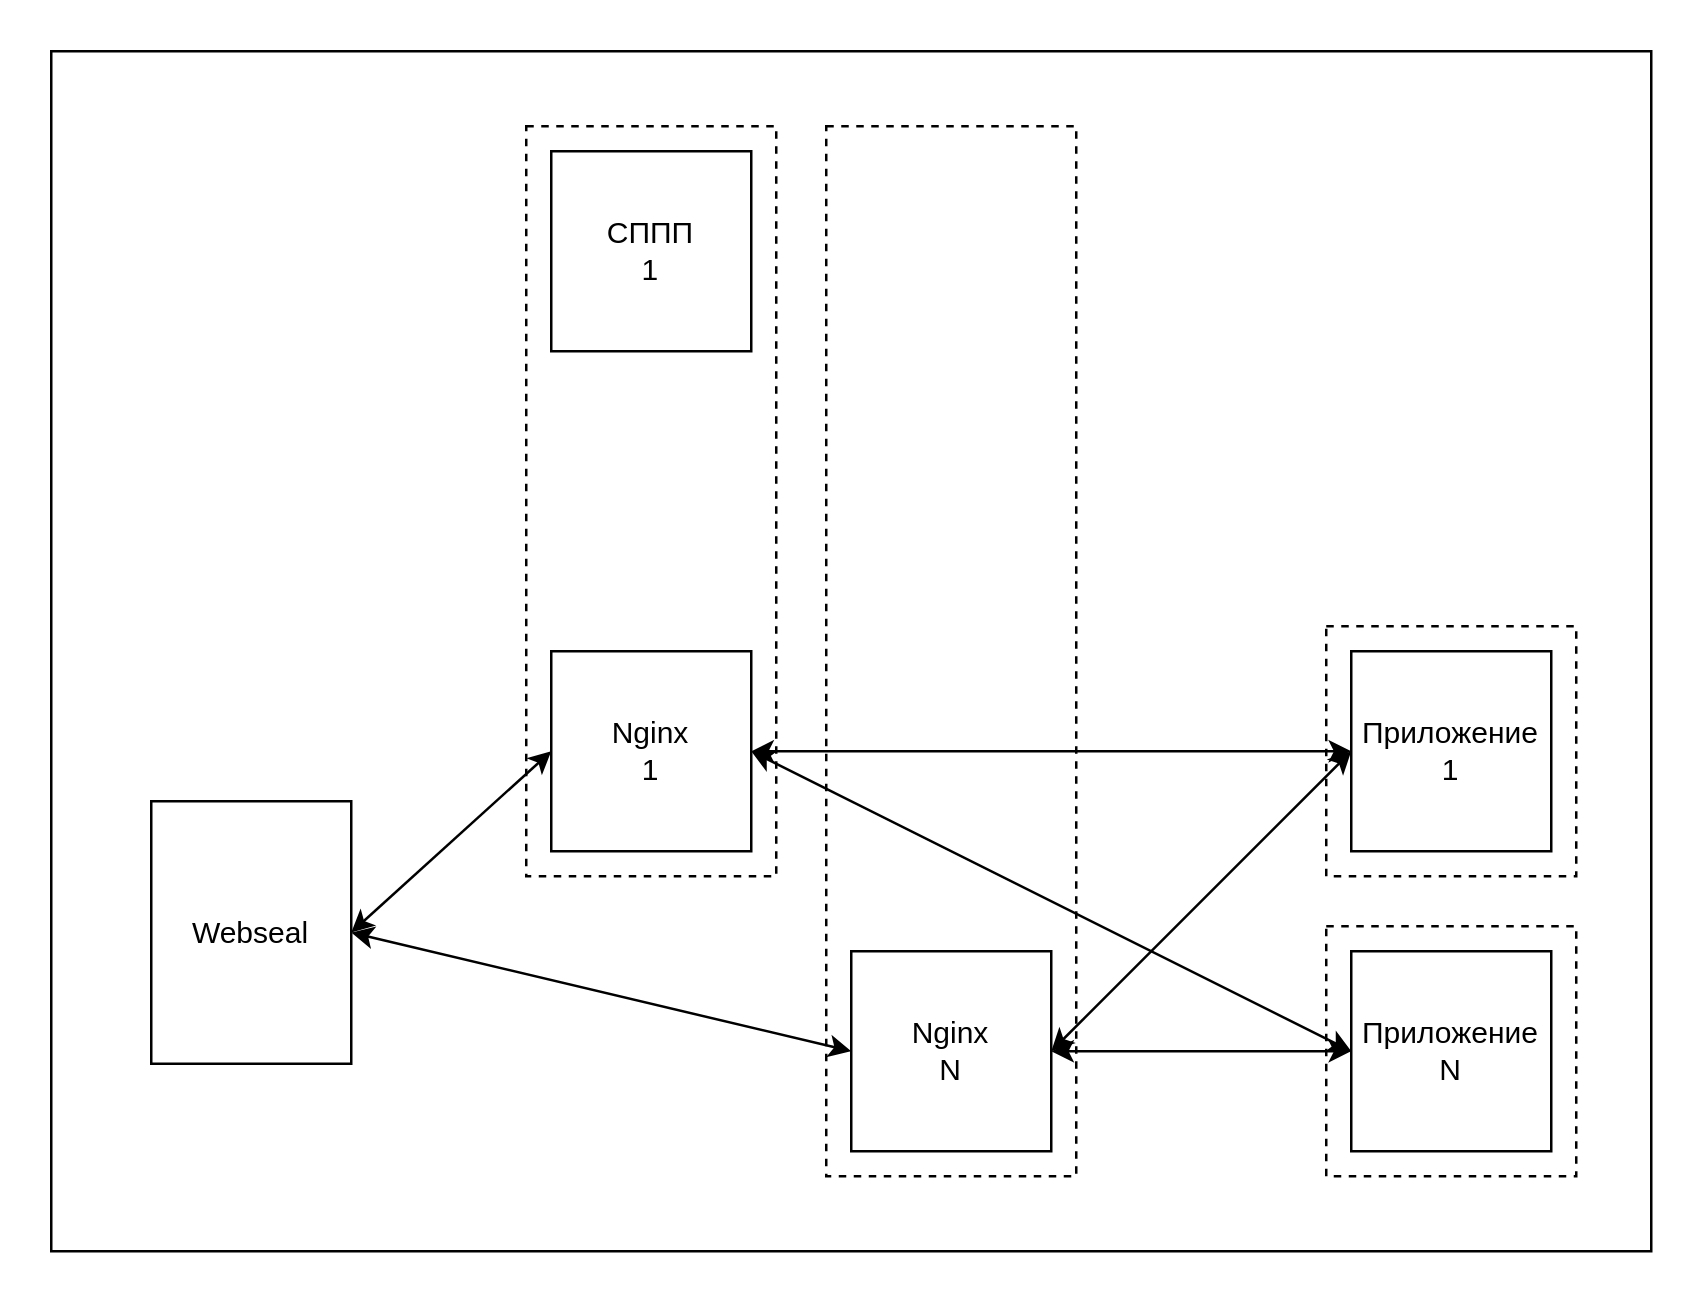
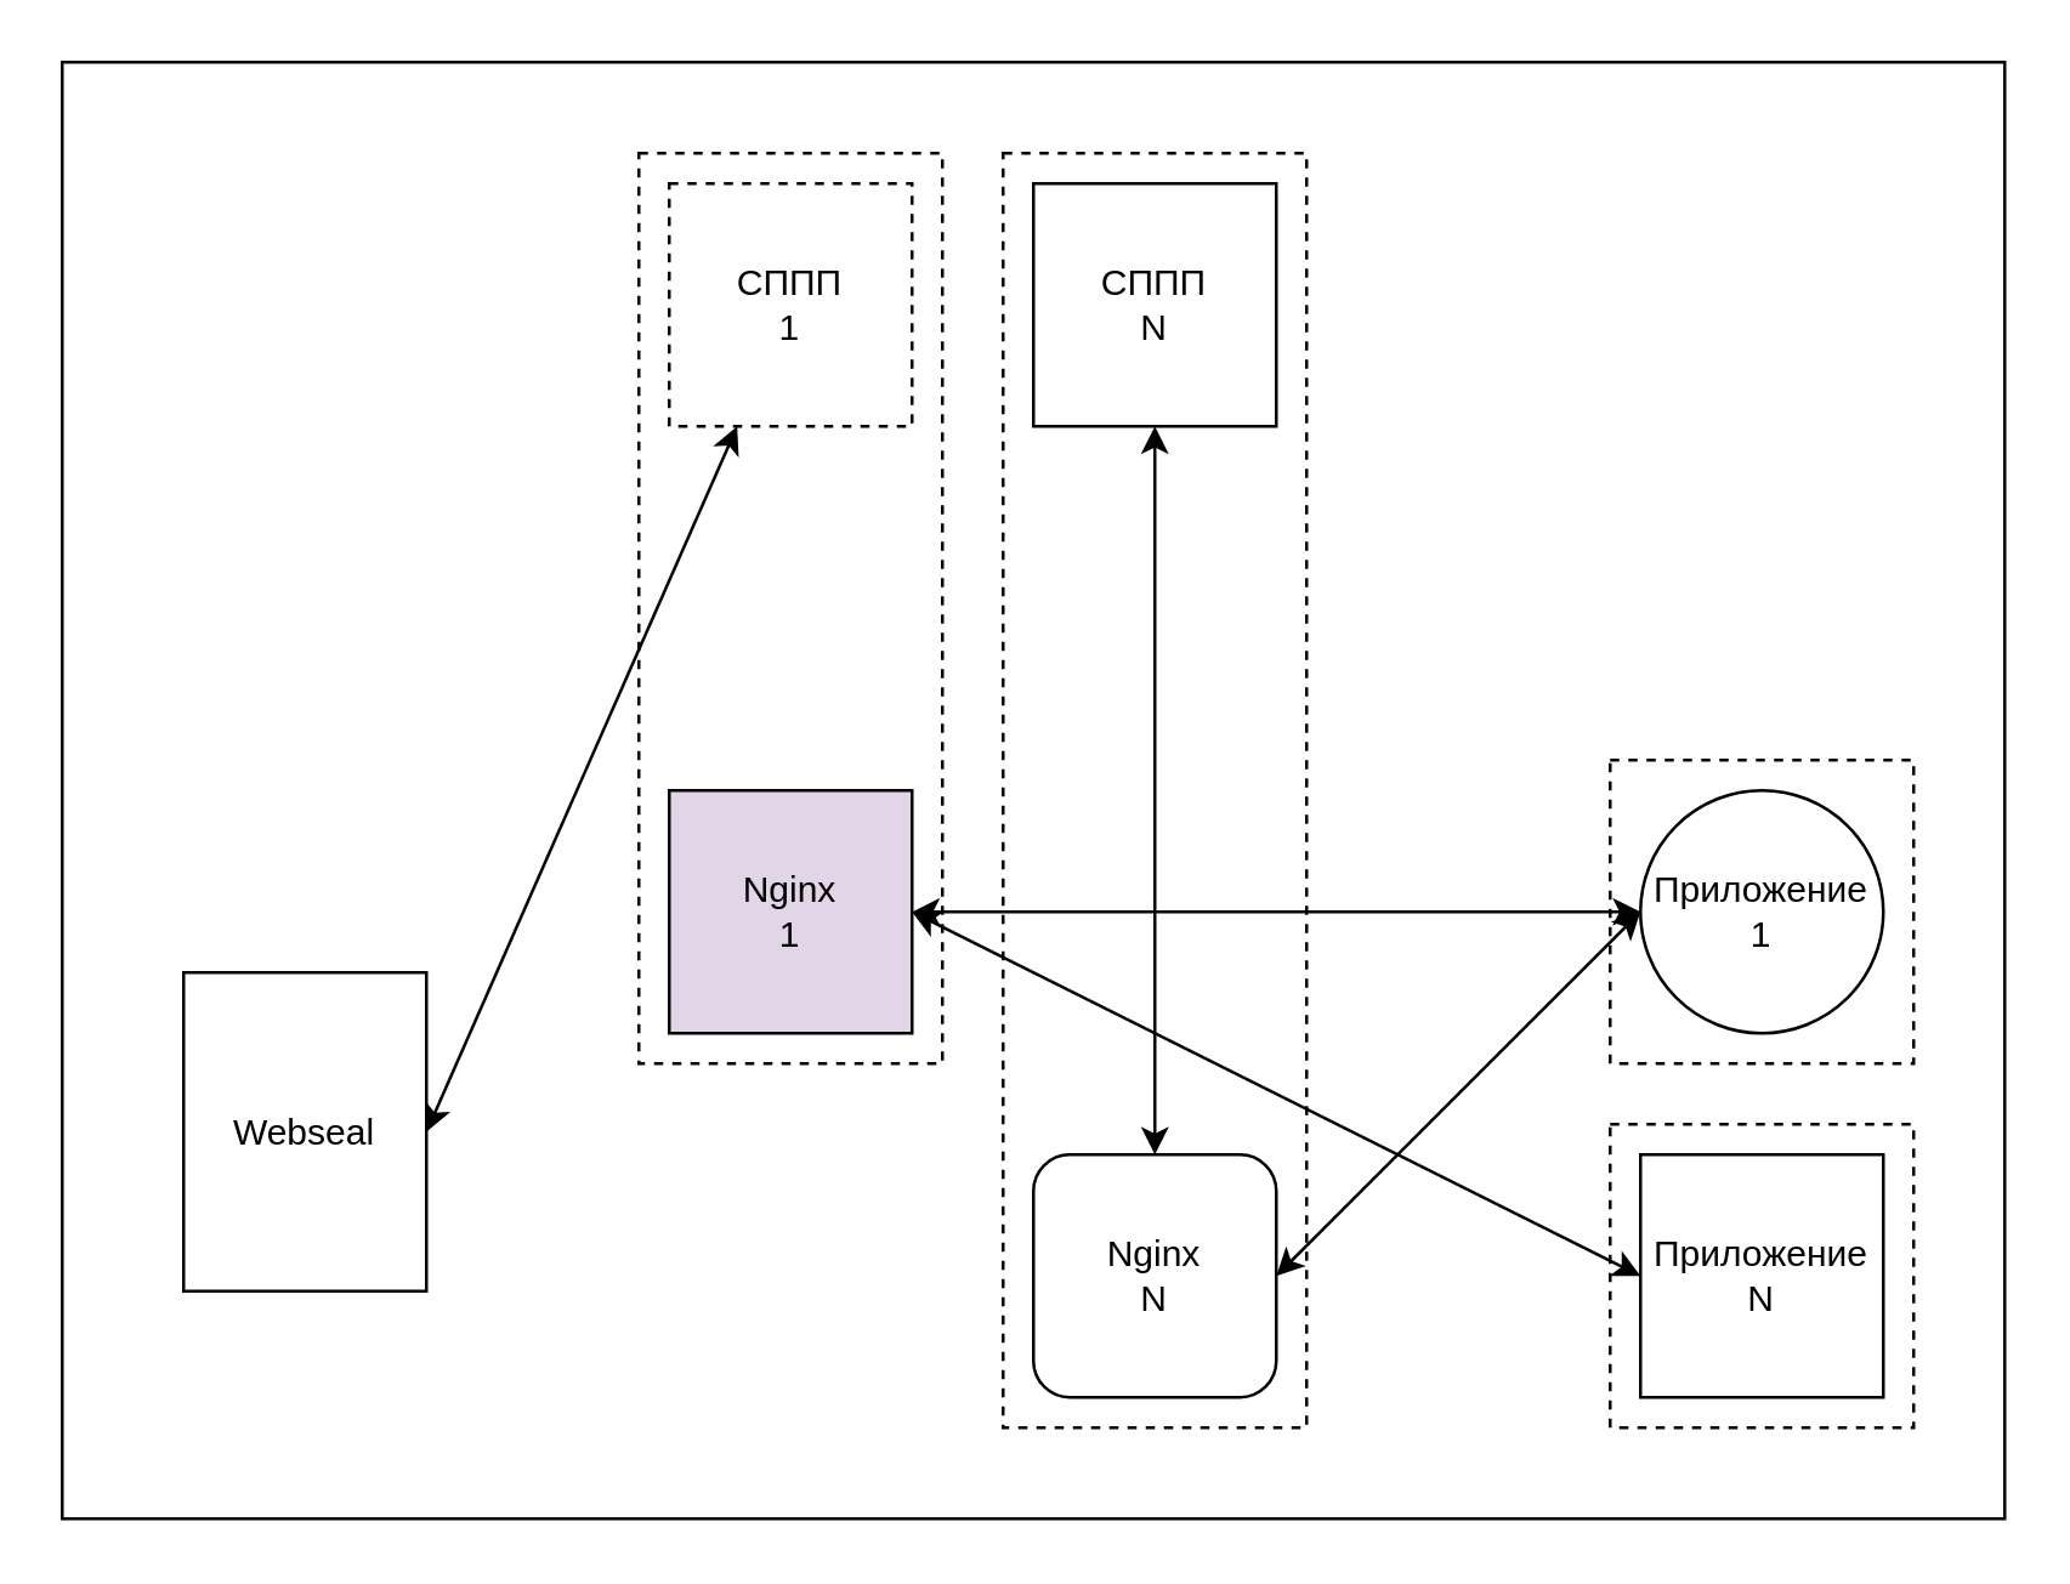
  <mxCell id="0" style=";html=1;" />
  <mxCell id="1" style=";html=1;" parent="0" />
  <mxCell id="2" value="" style="whiteSpace=wrap;html=1;" parent="1" vertex="1"><mxGeometry x="20" y="20" width="640" height="480" as="geometry" /></mxCell>
  <mxCell id="3" value="" style="rounded=0;whiteSpace=wrap;html=1;fillColor=none;dashed=1;" parent="1" vertex="1"><mxGeometry x="210" y="50" width="100" height="300" as="geometry" /></mxCell>
- <mxCell id="4" value="СППП&lt;br&gt;1" style="rounded=0;whiteSpace=wrap;html=1;" parent="1" vertex="1"><mxGeometry x="220" y="60" width="80" height="80" as="geometry" /></mxCell>
+ <mxCell id="4" value="СППП&lt;br&gt;1" style="rounded=0;whiteSpace=wrap;html=1;dashed=1;" parent="1" vertex="1"><mxGeometry x="220" y="60" width="80" height="80" as="geometry" /></mxCell>
  <mxCell id="5" value="Webseal" style="rounded=0;whiteSpace=wrap;html=1;" parent="1" vertex="1"><mxGeometry x="60" y="320" width="80" height="105" as="geometry" /></mxCell>
- <mxCell id="6" value="Приложение 1" style="rounded=0;whiteSpace=wrap;html=1;" parent="1" vertex="1"><mxGeometry x="540" y="260" width="80" height="80" as="geometry" /></mxCell>
- <mxCell id="7" value="Nginx&lt;br&gt;1" style="rounded=0;whiteSpace=wrap;html=1;" parent="1" vertex="1"><mxGeometry x="220" y="260" width="80" height="80" as="geometry" /></mxCell>
- <mxCell id="9" value="Nginx&lt;br&gt;N" style="rounded=0;whiteSpace=wrap;html=1;" parent="1" vertex="1"><mxGeometry x="340" y="380" width="80" height="80" as="geometry" /></mxCell>
- <mxCell id="10" value="" style="endArrow=classic;startArrow=classic;html=1;exitX=1;exitY=0.5;exitDx=0;exitDy=0;entryX=0;entryY=0.5;entryDx=0;entryDy=0;" parent="1" source="5" target="7" edge="1"><mxGeometry width="50" height="50" relative="1" as="geometry"><mxPoint x="310" y="320" as="sourcePoint" /><mxPoint x="360" y="270" as="targetPoint" /></mxGeometry></mxCell>
- <mxCell id="11" value="" style="endArrow=classic;startArrow=classic;html=1;exitX=1;exitY=0.5;exitDx=0;exitDy=0;entryX=0;entryY=0.5;entryDx=0;entryDy=0;" parent="1" source="5" target="9" edge="1"><mxGeometry width="50" height="50" relative="1" as="geometry"><mxPoint x="150" y="220" as="sourcePoint" /><mxPoint x="230" y="190" as="targetPoint" /></mxGeometry></mxCell>
+ <mxCell id="6" value="Приложение 1" style="ellipse;whiteSpace=wrap;html=1;" parent="1" vertex="1"><mxGeometry x="540" y="260" width="80" height="80" as="geometry" /></mxCell>
+ <mxCell id="7" value="Nginx&lt;br&gt;1" style="rounded=0;whiteSpace=wrap;html=1;fillColor=#e1d5e7;" parent="1" vertex="1"><mxGeometry x="220" y="260" width="80" height="80" as="geometry" /></mxCell>
+ <mxCell id="8" value="СППП&lt;br&gt;N" style="rounded=0;whiteSpace=wrap;html=1;" parent="1" vertex="1"><mxGeometry x="340" y="60" width="80" height="80" as="geometry" /></mxCell>
+ <mxCell id="9" value="Nginx&lt;br&gt;N" style="whiteSpace=wrap;html=1;rounded=1;" parent="1" vertex="1"><mxGeometry x="340" y="380" width="80" height="80" as="geometry" /></mxCell>
+ <mxCell id="11" value="" style="endArrow=classic;startArrow=classic;html=1;exitX=1;exitY=0.5;exitDx=0;exitDy=0;" parent="1" source="5" target="4" edge="1"><mxGeometry width="50" height="50" relative="1" as="geometry"><mxPoint x="150" y="220" as="sourcePoint" /><mxPoint x="230" y="190" as="targetPoint" /></mxGeometry></mxCell>
  <mxCell id="12" value="Приложение N" style="rounded=0;whiteSpace=wrap;html=1;" parent="1" vertex="1"><mxGeometry x="540" y="380" width="80" height="80" as="geometry" /></mxCell>
+ <mxCell id="13" value="" style="endArrow=classic;startArrow=classic;html=1;entryX=0.5;entryY=1;entryDx=0;entryDy=0;exitX=0.5;exitY=0;exitDx=0;exitDy=0;" parent="1" source="9" target="8" edge="1"><mxGeometry width="50" height="50" relative="1" as="geometry"><mxPoint x="390" y="270" as="sourcePoint" /><mxPoint x="350" y="110" as="targetPoint" /></mxGeometry></mxCell>
  <mxCell id="14" value="" style="endArrow=classic;startArrow=classic;html=1;entryX=0;entryY=0.5;entryDx=0;entryDy=0;exitX=1;exitY=0.5;exitDx=0;exitDy=0;" parent="1" source="9" target="6" edge="1"><mxGeometry width="50" height="50" relative="1" as="geometry"><mxPoint x="400" y="280" as="sourcePoint" /><mxPoint x="360" y="120" as="targetPoint" /></mxGeometry></mxCell>
- <mxCell id="15" value="" style="endArrow=classic;startArrow=classic;html=1;entryX=0;entryY=0.5;entryDx=0;entryDy=0;exitX=1;exitY=0.5;exitDx=0;exitDy=0;" parent="1" source="9" target="12" edge="1"><mxGeometry width="50" height="50" relative="1" as="geometry"><mxPoint x="410" y="290" as="sourcePoint" /><mxPoint x="370" y="130" as="targetPoint" /></mxGeometry></mxCell>
  <mxCell id="16" value="" style="endArrow=classic;startArrow=classic;html=1;entryX=1;entryY=0.5;entryDx=0;entryDy=0;exitX=0;exitY=0.5;exitDx=0;exitDy=0;" parent="1" source="6" target="7" edge="1"><mxGeometry width="50" height="50" relative="1" as="geometry"><mxPoint x="440" y="320" as="sourcePoint" /><mxPoint x="400" y="160" as="targetPoint" /></mxGeometry></mxCell>
  <mxCell id="17" value="" style="endArrow=classic;startArrow=classic;html=1;entryX=1;entryY=0.5;entryDx=0;entryDy=0;exitX=0;exitY=0.5;exitDx=0;exitDy=0;" parent="1" source="12" target="7" edge="1"><mxGeometry width="50" height="50" relative="1" as="geometry"><mxPoint x="450" y="330" as="sourcePoint" /><mxPoint x="410" y="170" as="targetPoint" /></mxGeometry></mxCell>
  <mxCell id="18" value="" style="rounded=0;whiteSpace=wrap;html=1;fillColor=none;dashed=1;" parent="1" vertex="1"><mxGeometry x="330" y="50" width="100" height="420" as="geometry" /></mxCell>
  <mxCell id="19" value="" style="rounded=0;whiteSpace=wrap;html=1;fillColor=none;dashed=1;" parent="1" vertex="1"><mxGeometry x="530" y="370" width="100" height="100" as="geometry" /></mxCell>
  <mxCell id="20" value="" style="rounded=0;whiteSpace=wrap;html=1;fillColor=none;dashed=1;" parent="1" vertex="1"><mxGeometry x="530" y="250" width="100" height="100" as="geometry" /></mxCell>
